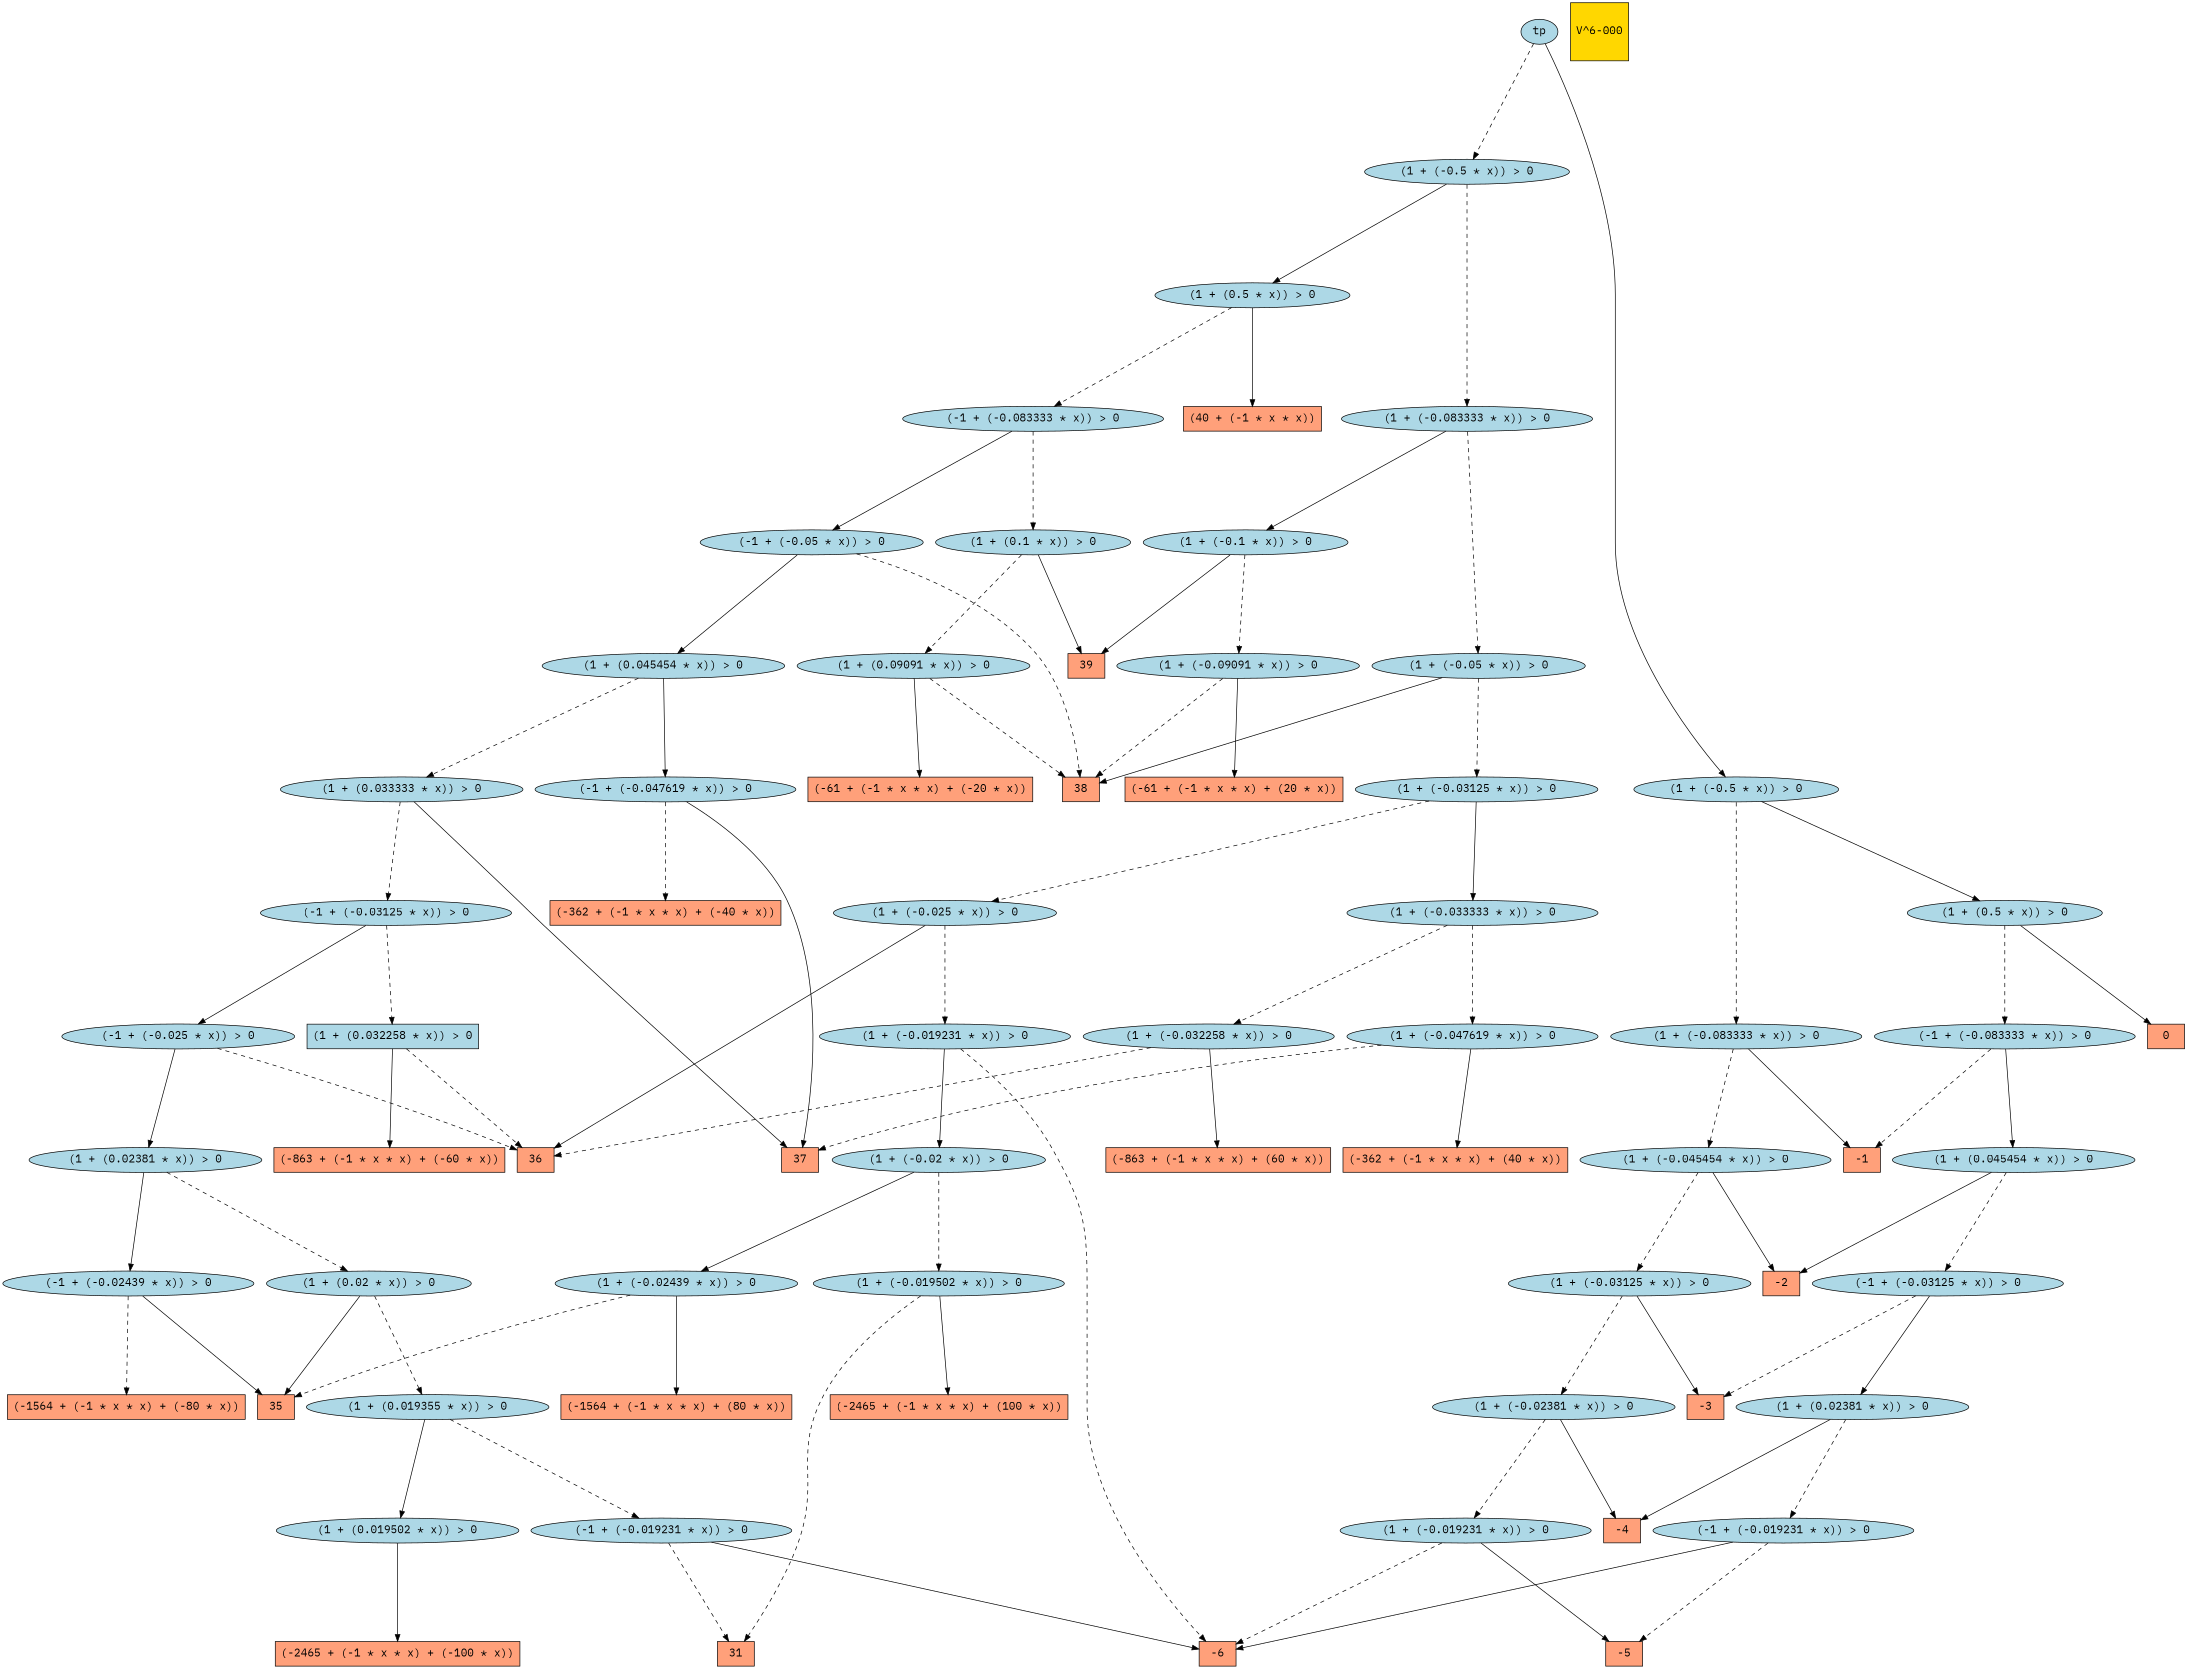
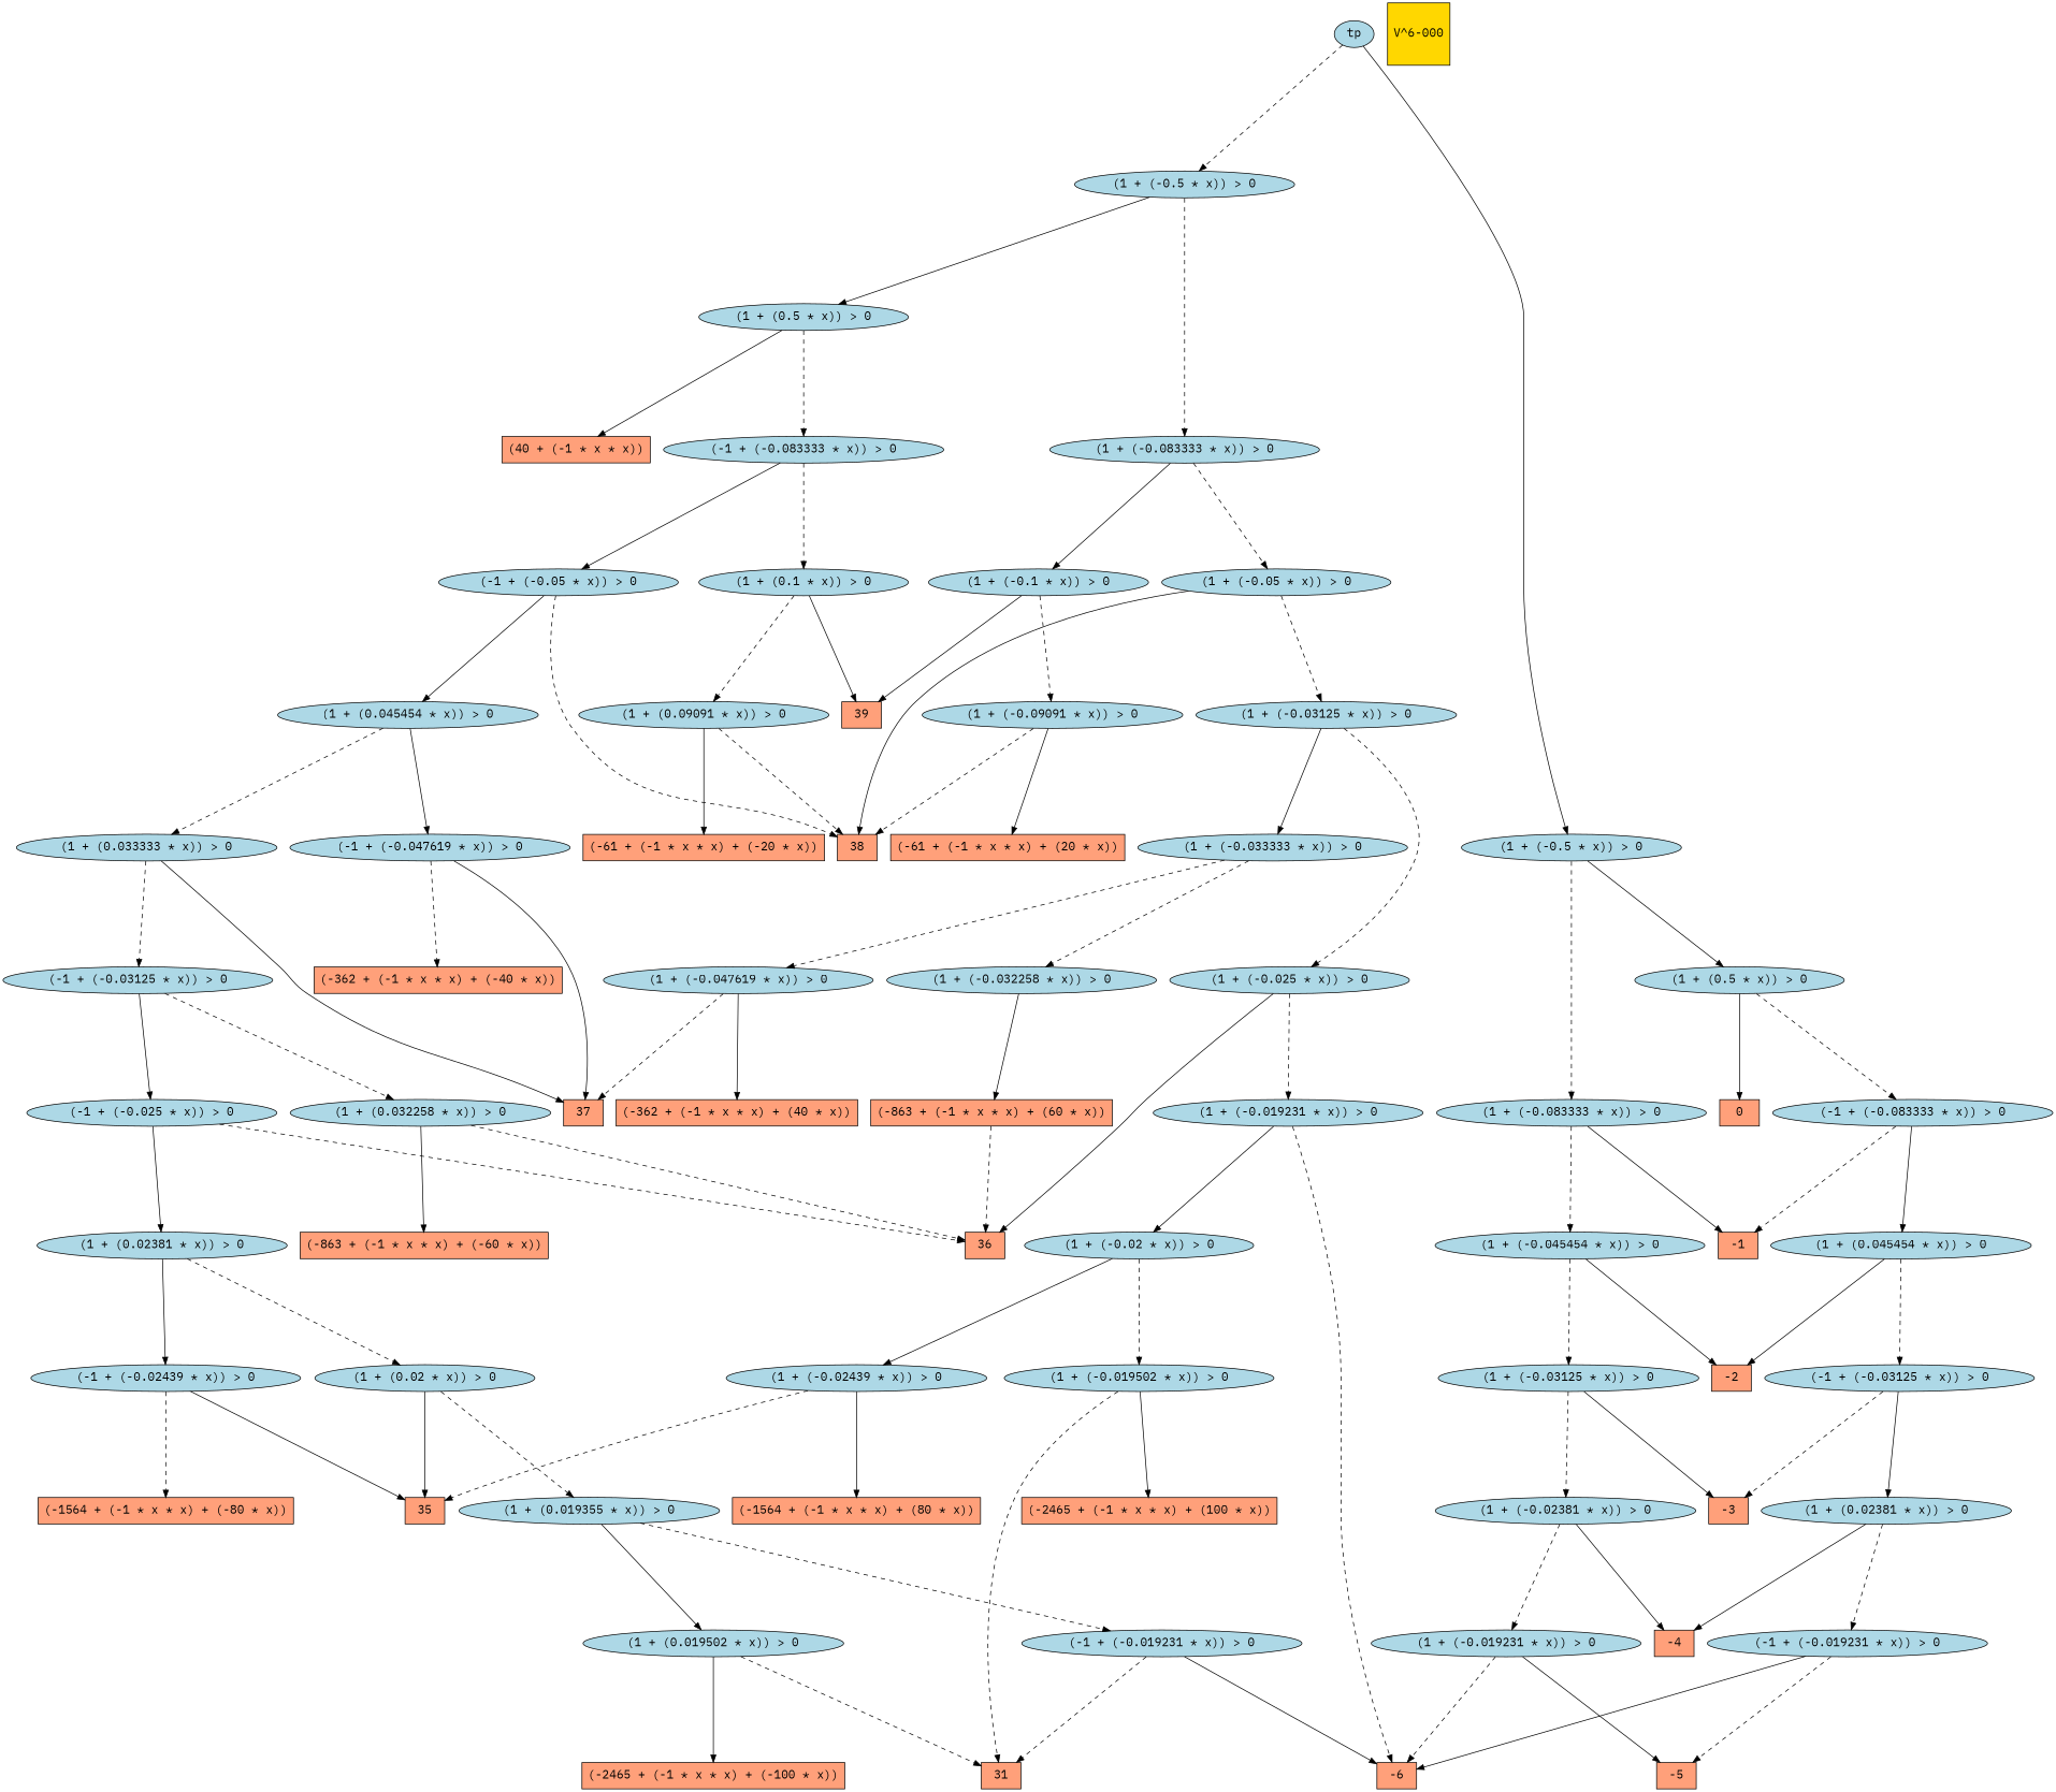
  digraph {
    fontname="IBM Plex Mono"
    fontsize=16
    ranksep=2.00
    node [color=black fillcolor=lightblue fontname="IBM Plex Mono" fontsize=16 shape=ellipse style=filled]
    edge [color=black fontname="IBM Plex Mono" style=dashed]
    n1 [fillcolor=lightsalmon label=37 shape=box]
    n2 [fillcolor=lightsalmon label=-4 shape=box]
    n3 [label="(1 + (-0.019231 * x)) > 0"]
    n4 [fillcolor=lightsalmon label=-6 shape=box]
    n5 [fillcolor=lightsalmon label=-5 shape=box]
    n6 [label="(1 + (-0.032258 * x)) > 0"]
    n7 [fillcolor=lightsalmon label="(-863 + (-1 * x * x) + (60 * x))" shape=box]
    n8 [fillcolor=lightsalmon label=36 shape=box]
    n9 [label=tp]
    n10 [label="(1 + (-0.5 * x)) > 0"]
    n11 [label="(1 + (-0.5 * x)) > 0"]
    n12 [label="(1 + (0.5 * x)) > 0"]
    n13 [label="(1 + (-0.083333 * x)) > 0"]
    n14 [label="(1 + (-0.083333 * x)) > 0"]
    n15 [label="(1 + (0.5 * x)) > 0"]
-   n16 [label="(1 + (0.032258 * x)) > 0" shape=box]
+   n16 [label="(1 + (0.032258 * x)) > 0"]
    n17 [fillcolor=lightsalmon label="(-863 + (-1 * x * x) + (-60 * x))" shape=box]
    n18 [label="(1 + (-0.019502 * x)) > 0"]
    n19 [fillcolor=lightsalmon label=31 shape=box]
    n20 [fillcolor=lightsalmon label="(-2465 + (-1 * x * x) + (100 * x))" shape=box]
    n21 [fillcolor=lightsalmon label="(-61 + (-1 * x * x) + (20 * x))" shape=box]
    n22 [label="(-1 + (-0.047619 * x)) > 0"]
    n23 [fillcolor=lightsalmon label="(-362 + (-1 * x * x) + (-40 * x))" shape=box]
    n24 [fillcolor=lightsalmon label="(-1564 + (-1 * x * x) + (-80 * x))" shape=box]
    n25 [label="(1 + (-0.1 * x)) > 0"]
    n26 [label="(1 + (-0.09091 * x)) > 0"]
    n27 [fillcolor=lightsalmon label=39 shape=box]
    n28 [fillcolor=lightsalmon label=38 shape=box]
    n29 [label="(1 + (-0.03125 * x)) > 0"]
    n30 [fillcolor=lightsalmon label=-3 shape=box]
    n31 [label="(1 + (-0.02381 * x)) > 0"]
    n32 [label="(1 + (-0.025 * x)) > 0"]
    n33 [label="(1 + (-0.019231 * x)) > 0"]
    n34 [label="(1 + (-0.02 * x)) > 0"]
    n35 [label="(-1 + (-0.019231 * x)) > 0"]
    n36 [label="(1 + (-0.02439 * x)) > 0"]
    n37 [fillcolor=lightsalmon label=35 shape=box]
    n38 [fillcolor=lightsalmon label="(-1564 + (-1 * x * x) + (80 * x))" shape=box]
    n39 [fillcolor=lightsalmon label="(-2465 + (-1 * x * x) + (-100 * x))" shape=box]
    n40 [fillcolor=lightsalmon label="(-61 + (-1 * x * x) + (-20 * x))" shape=box]
    n41 [label="(-1 + (-0.02439 * x)) > 0"]
    n42 [fillcolor=lightsalmon label="(40 + (-1 * x * x))" shape=box]
    n43 [label="(-1 + (-0.083333 * x)) > 0"]
    n44 [label="(-1 + (-0.05 * x)) > 0"]
    n45 [label="(1 + (0.1 * x)) > 0"]
    n46 [label="(1 + (-0.05 * x)) > 0"]
    n47 [label="(1 + (-0.047619 * x)) > 0"]
    n48 [fillcolor=lightsalmon label="(-362 + (-1 * x * x) + (40 * x))" shape=box]
    n49 [fillcolor=lightsalmon label=0 shape=box]
    n50 [fillcolor=lightsalmon label=-2 shape=box]
    n51 [label="(1 + (-0.045454 * x)) > 0"]
    n52 [label="(1 + (0.045454 * x)) > 0"]
    n53 [label="(1 + (0.033333 * x)) > 0"]
    n54 [label="(1 + (-0.033333 * x)) > 0"]
    n55 [fillcolor=lightsalmon label=-1 shape=box]
    n56 [label="(-1 + (-0.083333 * x)) > 0"]
    n57 [label="(1 + (-0.03125 * x)) > 0"]
    n58 [label="(1 + (0.019502 * x)) > 0"]
    n59 [label="(-1 + (-0.03125 * x)) > 0"]
    n60 [label="(1 + (0.02381 * x)) > 0"]
    n61 [label="(-1 + (-0.019231 * x)) > 0"]
    n62 [label="(1 + (0.045454 * x)) > 0"]
    n63 [label="(-1 + (-0.03125 * x)) > 0"]
    n64 [label="(-1 + (-0.025 * x)) > 0"]
    n65 [label="(1 + (0.02381 * x)) > 0"]
    n66 [label="(1 + (0.09091 * x)) > 0"]
    n67 [label="(1 + (0.02 * x)) > 0"]
    n68 [label="(1 + (0.019355 * x)) > 0"]
    n69 [fillcolor=gold1 label="V^6-000" shape=square]
    n3 -> n4
    n3 -> n5 [style=solid]
    n6 -> n7 [style=solid]
-   n6 -> n8
+   n7 -> n8
    n9 -> n10
    n9 -> n11 [style=solid]
    n10 -> n12 [style=solid]
    n10 -> n13
    n11 -> n14
    n11 -> n15 [style=solid]
    n12 -> n42 [style=solid]
    n12 -> n43
    n13 -> n25 [style=solid]
    n13 -> n46
    n14 -> n51
    n14 -> n55 [style=solid]
    n15 -> n49 [style=solid]
    n15 -> n56
    n16 -> n8
    n16 -> n17 [style=solid]
    n18 -> n19
    n18 -> n20 [style=solid]
    n22 -> n1 [style=solid]
    n22 -> n23
    n25 -> n26
    n25 -> n27 [style=solid]
    n26 -> n21 [style=solid]
    n26 -> n28
    n29 -> n30 [style=solid]
    n29 -> n31
    n31 -> n2 [style=solid]
    n31 -> n3
    n32 -> n8 [style=solid]
    n32 -> n33
    n33 -> n4
    n33 -> n34 [style=solid]
    n34 -> n18
    n34 -> n36 [style=solid]
    n35 -> n4 [style=solid]
    n35 -> n19
    n36 -> n37
    n36 -> n38 [style=solid]
    n41 -> n24
    n41 -> n37 [style=solid]
    n43 -> n44 [style=solid]
    n43 -> n45
    n44 -> n28
    n44 -> n52 [style=solid]
    n45 -> n27 [style=solid]
    n45 -> n66
    n46 -> n28 [style=solid]
    n46 -> n57
    n47 -> n1
    n47 -> n48 [style=solid]
    n51 -> n29
    n51 -> n50 [style=solid]
    n52 -> n22 [style=solid]
    n52 -> n53
    n53 -> n1 [style=solid]
    n53 -> n63
    n54 -> n6
    n54 -> n47
    n56 -> n55
    n56 -> n62 [style=solid]
    n57 -> n32
    n57 -> n54 [style=solid]
+   n58 -> n19
    n58 -> n39 [style=solid]
    n59 -> n30
    n59 -> n60 [style=solid]
    n60 -> n2 [style=solid]
    n60 -> n61
    n61 -> n4 [style=solid]
    n61 -> n5
    n62 -> n50 [style=solid]
    n62 -> n59
    n63 -> n16
    n63 -> n64 [style=solid]
    n64 -> n8
    n64 -> n65 [style=solid]
    n65 -> n41 [style=solid]
    n65 -> n67
    n66 -> n28
    n66 -> n40 [style=solid]
    n67 -> n37 [style=solid]
    n67 -> n68
    n68 -> n35
    n68 -> n58 [style=solid]
  }
